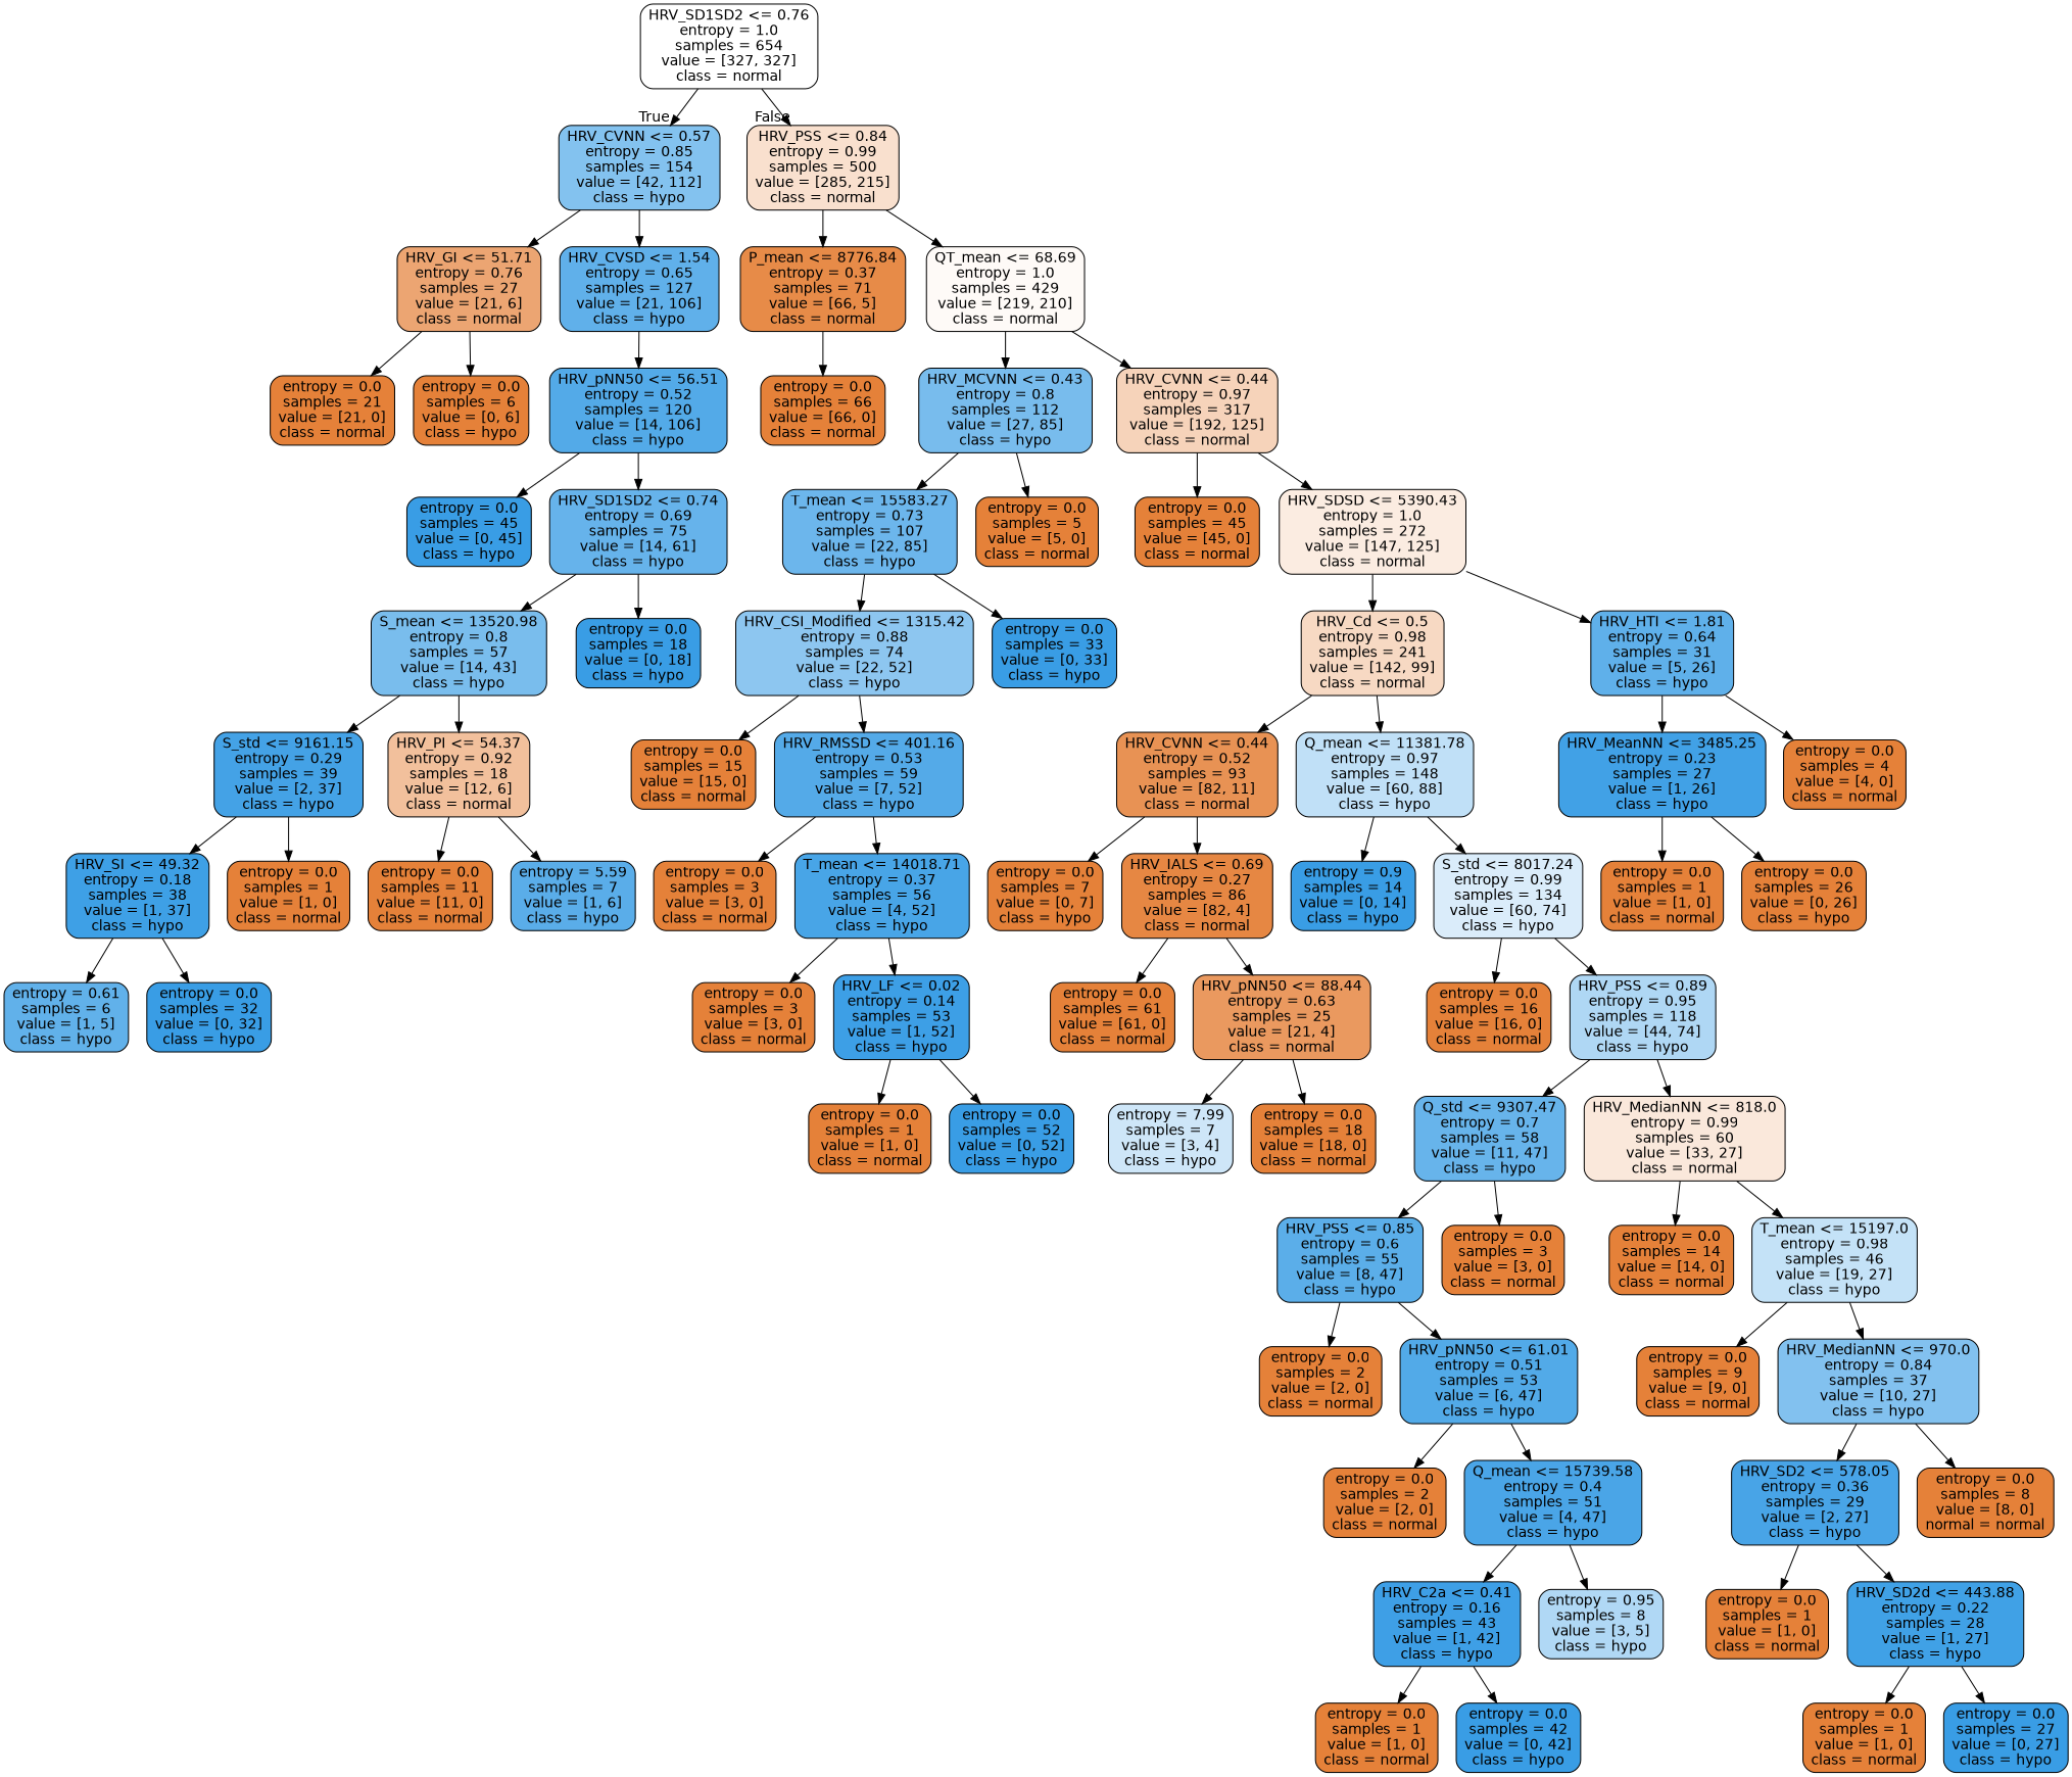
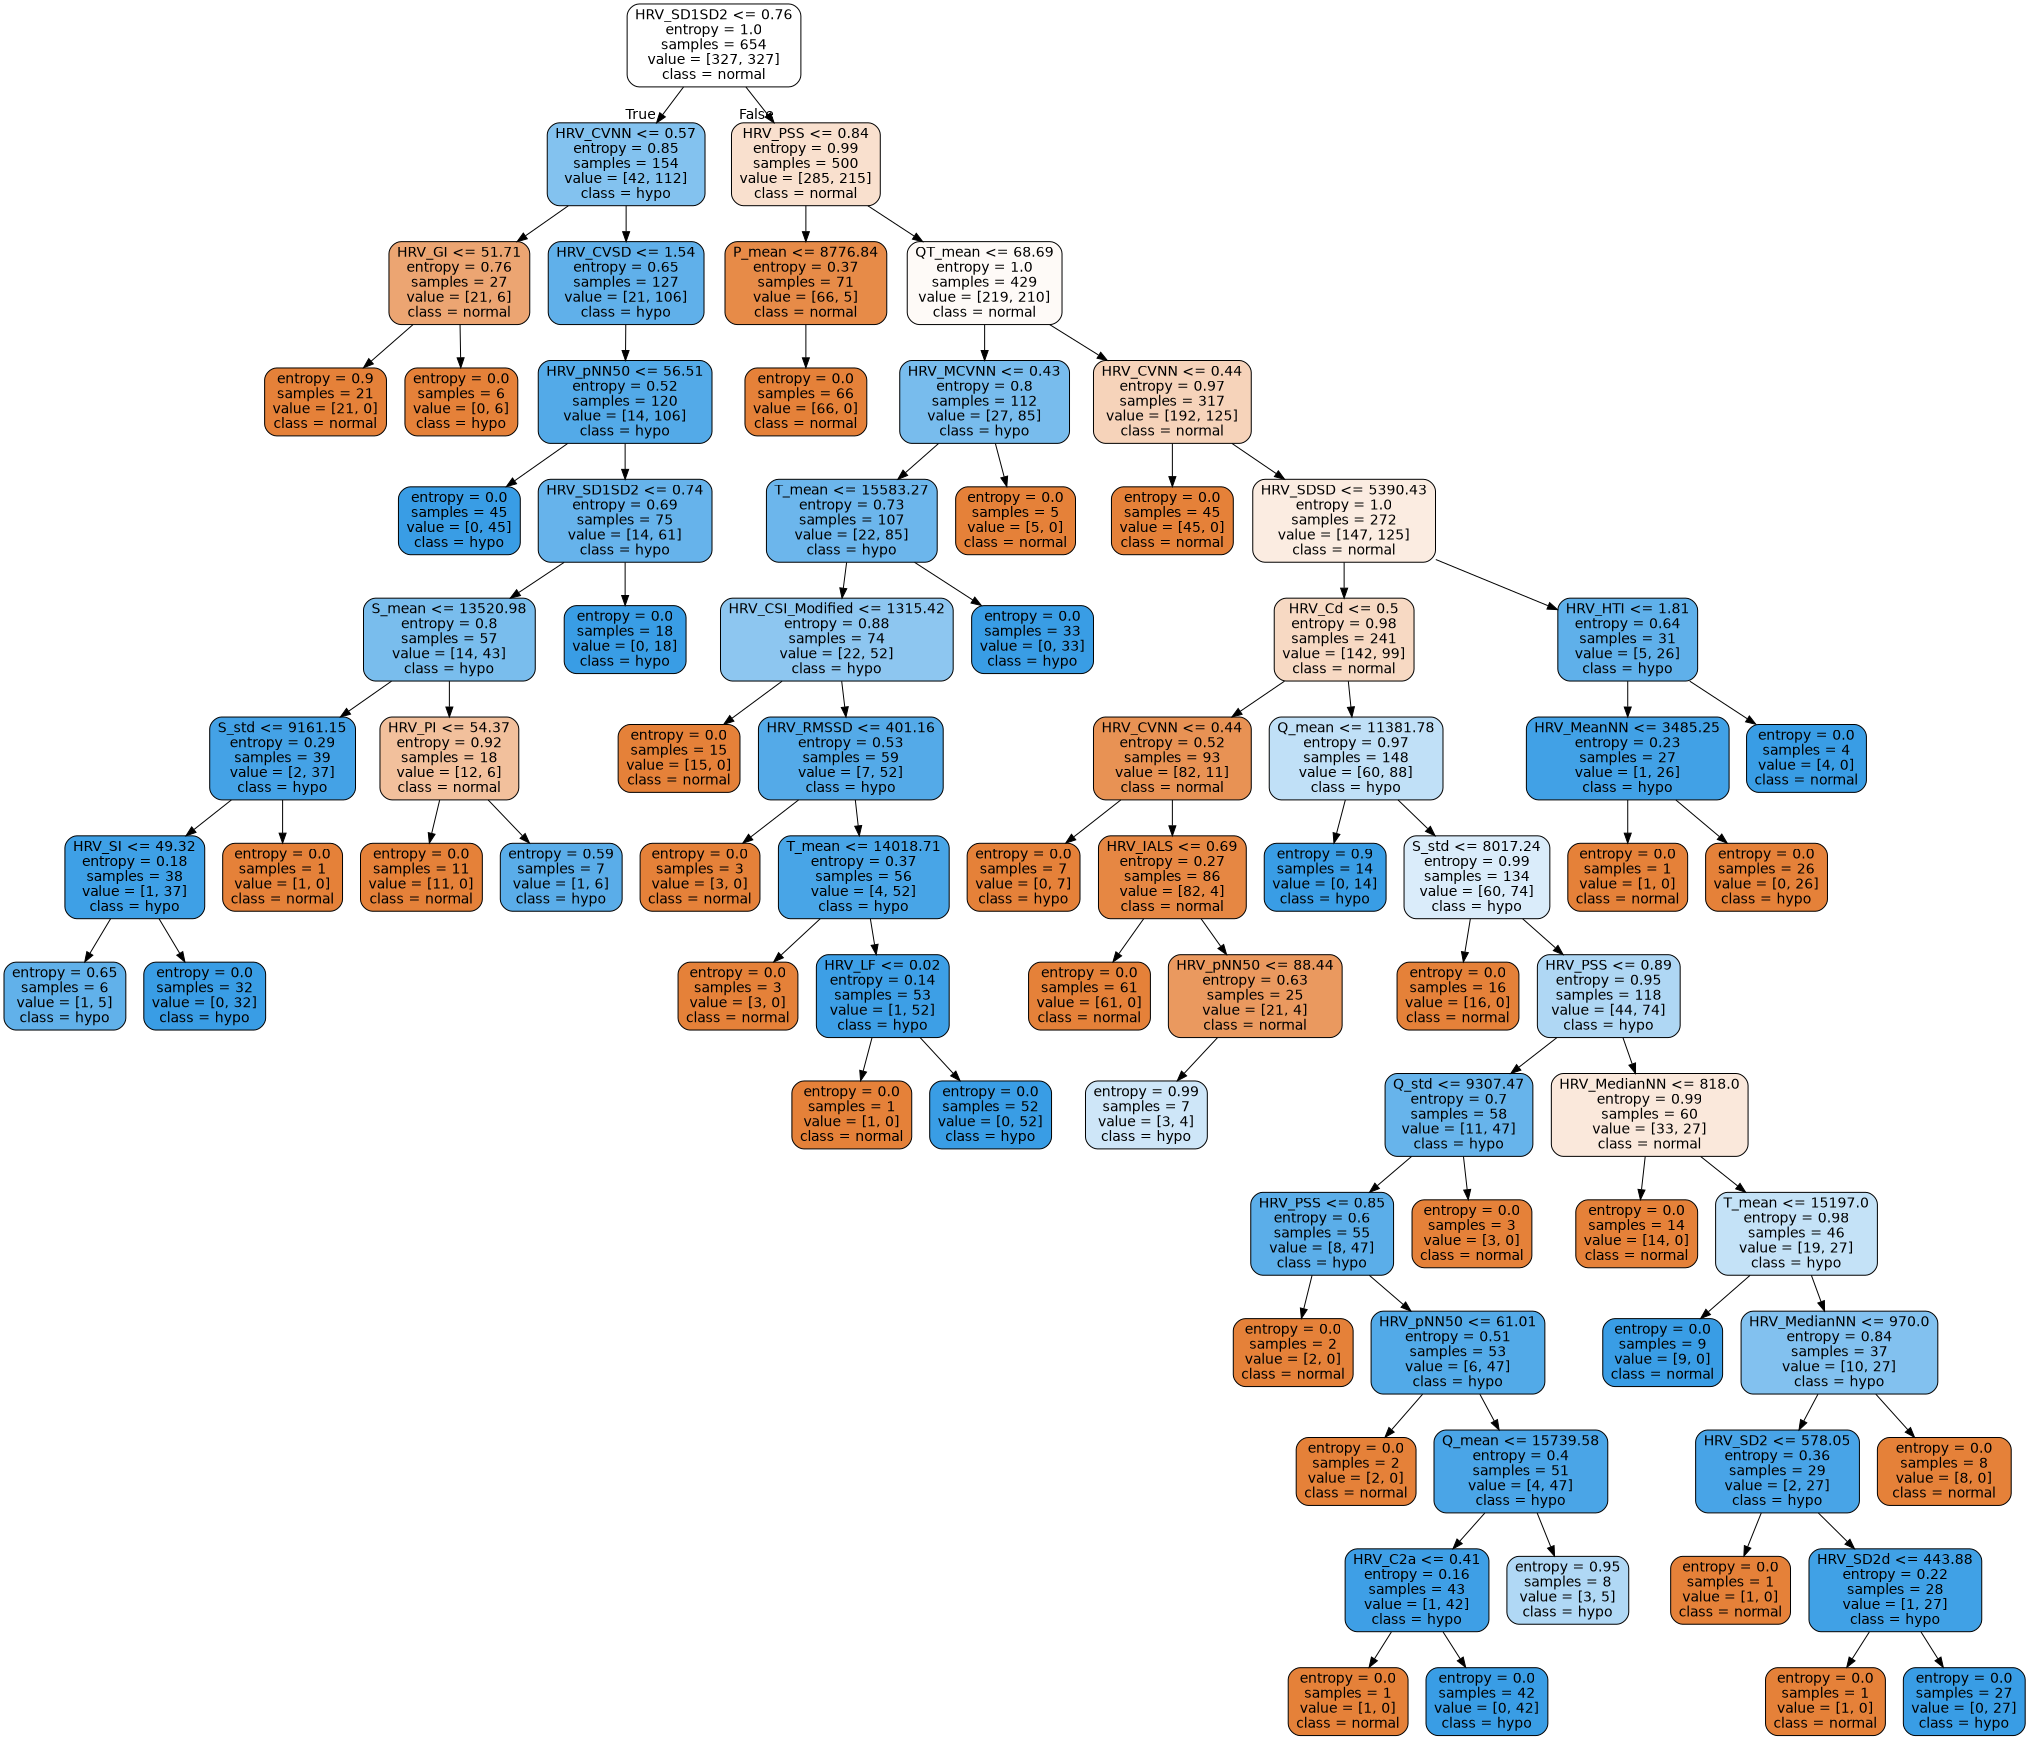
  digraph {
    node [color=black fillcolor="#e58139" fontname=helvetica shape=box style="filled, rounded"]
    edge [fontname=helvetica]
    n1 [fillcolor="#ffffff" label="HRV_SD1SD2 <= 0.76\nentropy = 1.0\nsamples = 654\nvalue = [327, 327]\nclass = normal"]
    n2 [fillcolor="#83c2ef" label="HRV_CVNN <= 0.57\nentropy = 0.85\nsamples = 154\nvalue = [42, 112]\nclass = hypo"]
    n3 [fillcolor="#f9e0ce" label="HRV_PSS <= 0.84\nentropy = 0.99\nsamples = 500\nvalue = [285, 215]\nclass = normal"]
    n4 [fillcolor="#eca572" label="HRV_GI <= 51.71\nentropy = 0.76\nsamples = 27\nvalue = [21, 6]\nclass = normal"]
    n5 [fillcolor="#60b0ea" label="HRV_CVSD <= 1.54\nentropy = 0.65\nsamples = 127\nvalue = [21, 106]\nclass = hypo"]
    n6 [fillcolor="#e78b48" label="P_mean <= 8776.84\nentropy = 0.37\nsamples = 71\nvalue = [66, 5]\nclass = normal"]
    n7 [fillcolor="#fefaf7" label="QT_mean <= 68.69\nentropy = 1.0\nsamples = 429\nvalue = [219, 210]\nclass = normal"]
-   n8 [label="entropy = 0.0\nsamples = 21\nvalue = [21, 0]\nclass = normal"]
+   n8 [label="entropy = 0.9\nsamples = 21\nvalue = [21, 0]\nclass = normal"]
    n9 [label="entropy = 0.0\nsamples = 6\nvalue = [0, 6]\nclass = hypo"]
    n10 [fillcolor="#53aae8" label="HRV_pNN50 <= 56.51\nentropy = 0.52\nsamples = 120\nvalue = [14, 106]\nclass = hypo"]
    n11 [fillcolor="#399de5" label="entropy = 0.0\nsamples = 45\nvalue = [0, 45]\nclass = hypo"]
    n12 [fillcolor="#66b3eb" label="HRV_SD1SD2 <= 0.74\nentropy = 0.69\nsamples = 75\nvalue = [14, 61]\nclass = hypo"]
    n13 [fillcolor="#79bded" label="S_mean <= 13520.98\nentropy = 0.8\nsamples = 57\nvalue = [14, 43]\nclass = hypo"]
    n14 [fillcolor="#399de5" label="entropy = 0.0\nsamples = 18\nvalue = [0, 18]\nclass = hypo"]
    n15 [fillcolor="#44a2e6" label="S_std <= 9161.15\nentropy = 0.29\nsamples = 39\nvalue = [2, 37]\nclass = hypo"]
    n16 [fillcolor="#f2c09c" label="HRV_PI <= 54.37\nentropy = 0.92\nsamples = 18\nvalue = [12, 6]\nclass = normal"]
    n17 [fillcolor="#3ea0e6" label="HRV_SI <= 49.32\nentropy = 0.18\nsamples = 38\nvalue = [1, 37]\nclass = hypo"]
    n18 [label="entropy = 0.0\nsamples = 1\nvalue = [1, 0]\nclass = normal"]
    n19 [label="entropy = 0.0\nsamples = 11\nvalue = [11, 0]\nclass = normal"]
-   n20 [fillcolor="#5aade9" label="entropy = 5.59\nsamples = 7\nvalue = [1, 6]\nclass = hypo"]
-   n21 [fillcolor="#61b1ea" label="entropy = 0.61\nsamples = 6\nvalue = [1, 5]\nclass = hypo"]
+   n20 [fillcolor="#5aade9" label="entropy = 0.59\nsamples = 7\nvalue = [1, 6]\nclass = hypo"]
+   n21 [fillcolor="#61b1ea" label="entropy = 0.65\nsamples = 6\nvalue = [1, 5]\nclass = hypo"]
    n22 [fillcolor="#399de5" label="entropy = 0.0\nsamples = 32\nvalue = [0, 32]\nclass = hypo"]
    n23 [label="entropy = 0.0\nsamples = 66\nvalue = [66, 0]\nclass = normal"]
    n24 [fillcolor="#78bced" label="HRV_MCVNN <= 0.43\nentropy = 0.8\nsamples = 112\nvalue = [27, 85]\nclass = hypo"]
    n25 [fillcolor="#f6d3ba" label="HRV_CVNN <= 0.44\nentropy = 0.97\nsamples = 317\nvalue = [192, 125]\nclass = normal"]
    n26 [fillcolor="#6cb6ec" label="T_mean <= 15583.27\nentropy = 0.73\nsamples = 107\nvalue = [22, 85]\nclass = hypo"]
    n27 [label="entropy = 0.0\nsamples = 5\nvalue = [5, 0]\nclass = normal"]
    n28 [label="entropy = 0.0\nsamples = 45\nvalue = [45, 0]\nclass = normal"]
    n29 [fillcolor="#fbece1" label="HRV_SDSD <= 5390.43\nentropy = 1.0\nsamples = 272\nvalue = [147, 125]\nclass = normal"]
    n30 [fillcolor="#8dc6f0" label="HRV_CSI_Modified <= 1315.42\nentropy = 0.88\nsamples = 74\nvalue = [22, 52]\nclass = hypo"]
    n31 [fillcolor="#399de5" label="entropy = 0.0\nsamples = 33\nvalue = [0, 33]\nclass = hypo"]
    n32 [label="entropy = 0.0\nsamples = 15\nvalue = [15, 0]\nclass = normal"]
    n33 [fillcolor="#54aae8" label="HRV_RMSSD <= 401.16\nentropy = 0.53\nsamples = 59\nvalue = [7, 52]\nclass = hypo"]
    n34 [label="entropy = 0.0\nsamples = 3\nvalue = [3, 0]\nclass = normal"]
    n35 [fillcolor="#48a5e7" label="T_mean <= 14018.71\nentropy = 0.37\nsamples = 56\nvalue = [4, 52]\nclass = hypo"]
    n36 [label="entropy = 0.0\nsamples = 3\nvalue = [3, 0]\nclass = normal"]
    n37 [fillcolor="#3d9fe6" label="HRV_LF <= 0.02\nentropy = 0.14\nsamples = 53\nvalue = [1, 52]\nclass = hypo"]
    n38 [label="entropy = 0.0\nsamples = 1\nvalue = [1, 0]\nclass = normal"]
    n39 [fillcolor="#399de5" label="entropy = 0.0\nsamples = 52\nvalue = [0, 52]\nclass = hypo"]
    n40 [fillcolor="#f7d9c3" label="HRV_Cd <= 0.5\nentropy = 0.98\nsamples = 241\nvalue = [142, 99]\nclass = normal"]
    n41 [fillcolor="#5fb0ea" label="HRV_HTI <= 1.81\nentropy = 0.64\nsamples = 31\nvalue = [5, 26]\nclass = hypo"]
    n42 [fillcolor="#e89254" label="HRV_CVNN <= 0.44\nentropy = 0.52\nsamples = 93\nvalue = [82, 11]\nclass = normal"]
    n43 [fillcolor="#c0e0f7" label="Q_mean <= 11381.78\nentropy = 0.97\nsamples = 148\nvalue = [60, 88]\nclass = hypo"]
    n44 [fillcolor="#41a1e6" label="HRV_MeanNN <= 3485.25\nentropy = 0.23\nsamples = 27\nvalue = [1, 26]\nclass = hypo"]
-   n45 [label="entropy = 0.0\nsamples = 4\nvalue = [4, 0]\nclass = normal"]
+   n45 [fillcolor="#399de5" label="entropy = 0.0\nsamples = 4\nvalue = [4, 0]\nclass = normal"]
    n46 [label="entropy = 0.0\nsamples = 7\nvalue = [0, 7]\nclass = hypo"]
    n47 [fillcolor="#e68743" label="HRV_IALS <= 0.69\nentropy = 0.27\nsamples = 86\nvalue = [82, 4]\nclass = normal"]
    n48 [fillcolor="#399de5" label="entropy = 0.9\nsamples = 14\nvalue = [0, 14]\nclass = hypo"]
    n49 [fillcolor="#daecfa" label="S_std <= 8017.24\nentropy = 0.99\nsamples = 134\nvalue = [60, 74]\nclass = hypo"]
    n50 [label="entropy = 0.0\nsamples = 61\nvalue = [61, 0]\nclass = normal"]
    n51 [fillcolor="#ea995f" label="HRV_pNN50 <= 88.44\nentropy = 0.63\nsamples = 25\nvalue = [21, 4]\nclass = normal"]
-   n52 [fillcolor="#cee6f8" label="entropy = 7.99\nsamples = 7\nvalue = [3, 4]\nclass = hypo"]
-   n53 [label="entropy = 0.0\nsamples = 18\nvalue = [18, 0]\nclass = normal"]
+   n52 [fillcolor="#cee6f8" label="entropy = 0.99\nsamples = 7\nvalue = [3, 4]\nclass = hypo"]
    n54 [label="entropy = 0.0\nsamples = 16\nvalue = [16, 0]\nclass = normal"]
    n55 [fillcolor="#afd7f4" label="HRV_PSS <= 0.89\nentropy = 0.95\nsamples = 118\nvalue = [44, 74]\nclass = hypo"]
    n56 [fillcolor="#67b4eb" label="Q_std <= 9307.47\nentropy = 0.7\nsamples = 58\nvalue = [11, 47]\nclass = hypo"]
    n57 [fillcolor="#fae8db" label="HRV_MedianNN <= 818.0\nentropy = 0.99\nsamples = 60\nvalue = [33, 27]\nclass = normal"]
    n58 [fillcolor="#5baee9" label="HRV_PSS <= 0.85\nentropy = 0.6\nsamples = 55\nvalue = [8, 47]\nclass = hypo"]
    n59 [label="entropy = 0.0\nsamples = 3\nvalue = [3, 0]\nclass = normal"]
    n60 [label="entropy = 0.0\nsamples = 14\nvalue = [14, 0]\nclass = normal"]
    n61 [fillcolor="#c4e2f7" label="T_mean <= 15197.0\nentropy = 0.98\nsamples = 46\nvalue = [19, 27]\nclass = hypo"]
    n62 [label="entropy = 0.0\nsamples = 2\nvalue = [2, 0]\nclass = normal"]
    n63 [fillcolor="#52aae8" label="HRV_pNN50 <= 61.01\nentropy = 0.51\nsamples = 53\nvalue = [6, 47]\nclass = hypo"]
    n64 [label="entropy = 0.0\nsamples = 2\nvalue = [2, 0]\nclass = normal"]
    n65 [fillcolor="#4aa5e7" label="Q_mean <= 15739.58\nentropy = 0.4\nsamples = 51\nvalue = [4, 47]\nclass = hypo"]
    n66 [fillcolor="#3e9fe6" label="HRV_C2a <= 0.41\nentropy = 0.16\nsamples = 43\nvalue = [1, 42]\nclass = hypo"]
    n67 [fillcolor="#b0d8f5" label="entropy = 0.95\nsamples = 8\nvalue = [3, 5]\nclass = hypo"]
    n68 [label="entropy = 0.0\nsamples = 1\nvalue = [1, 0]\nclass = normal"]
    n69 [fillcolor="#399de5" label="entropy = 0.0\nsamples = 42\nvalue = [0, 42]\nclass = hypo"]
-   n70 [label="entropy = 0.0\nsamples = 9\nvalue = [9, 0]\nclass = normal"]
+   n70 [fillcolor="#399de5" label="entropy = 0.0\nsamples = 9\nvalue = [9, 0]\nclass = normal"]
    n71 [fillcolor="#82c1ef" label="HRV_MedianNN <= 970.0\nentropy = 0.84\nsamples = 37\nvalue = [10, 27]\nclass = hypo"]
    n72 [fillcolor="#48a4e7" label="HRV_SD2 <= 578.05\nentropy = 0.36\nsamples = 29\nvalue = [2, 27]\nclass = hypo"]
-   n73 [label="entropy = 0.0\nsamples = 8\nvalue = [8, 0]\nnormal = normal"]
+   n73 [label="entropy = 0.0\nsamples = 8\nvalue = [8, 0]\nclass = normal"]
    n74 [label="entropy = 0.0\nsamples = 1\nvalue = [1, 0]\nclass = normal"]
    n75 [fillcolor="#40a1e6" label="HRV_SD2d <= 443.88\nentropy = 0.22\nsamples = 28\nvalue = [1, 27]\nclass = hypo"]
    n76 [label="entropy = 0.0\nsamples = 1\nvalue = [1, 0]\nclass = normal"]
    n77 [fillcolor="#399de5" label="entropy = 0.0\nsamples = 27\nvalue = [0, 27]\nclass = hypo"]
    n78 [label="entropy = 0.0\nsamples = 1\nvalue = [1, 0]\nclass = normal"]
    n79 [label="entropy = 0.0\nsamples = 26\nvalue = [0, 26]\nclass = hypo"]
    n1 -> n2 [headlabel=True labelangle=45 labeldistance=2.5]
    n1 -> n3 [headlabel=False labelangle=-45 labeldistance=2.5]
    n2 -> n4
    n2 -> n5
    n3 -> n6
    n3 -> n7
    n4 -> n8
    n4 -> n9
    n5 -> n10
    n6 -> n23
    n7 -> n24
    n7 -> n25
    n10 -> n11
    n10 -> n12
    n12 -> n13
    n12 -> n14
    n13 -> n15
    n13 -> n16
    n15 -> n17
    n15 -> n18
    n16 -> n19
    n16 -> n20
    n17 -> n21
    n17 -> n22
    n24 -> n26
    n24 -> n27
    n25 -> n28
    n25 -> n29
    n26 -> n30
    n26 -> n31
    n29 -> n40
    n29 -> n41
    n30 -> n32
    n30 -> n33
    n33 -> n34
    n33 -> n35
    n35 -> n36
    n35 -> n37
    n37 -> n38
    n37 -> n39
    n40 -> n42
    n40 -> n43
    n41 -> n44
    n41 -> n45
    n42 -> n46
    n42 -> n47
    n43 -> n48
    n43 -> n49
    n44 -> n78
    n44 -> n79
    n47 -> n50
    n47 -> n51
    n49 -> n54
    n49 -> n55
    n51 -> n52
-   n51 -> n53
    n55 -> n56
    n55 -> n57
    n56 -> n58
    n56 -> n59
    n57 -> n60
    n57 -> n61
    n58 -> n62
    n58 -> n63
    n61 -> n70
    n61 -> n71
    n63 -> n64
    n63 -> n65
    n65 -> n66
    n65 -> n67
    n66 -> n68
    n66 -> n69
    n71 -> n72
    n71 -> n73
    n72 -> n74
    n72 -> n75
    n75 -> n76
    n75 -> n77
  }
